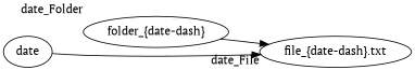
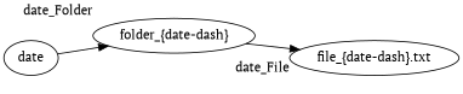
  digraph {
    fontname="PT Serif"
    rankdir=LR
    node [description="Root of data classification" fontname="PT Serif" type=folder]
    edge [fontname="PT Serif"]
    n1 [label=date regex="^root$"]
    "folder_{date-dash}" [regex="^folder_{date-dash}$" xlabel=date_Folder]
    "file_{date-dash}.txt" [description="Date with dashs" regex="^file_{date-dash}.txt$" type=file xlabel=date_File]
-   n1 -> "file_{date-dash}.txt"
+   n1 -> "folder_{date-dash}"
    "folder_{date-dash}" -> "file_{date-dash}.txt"
  }
